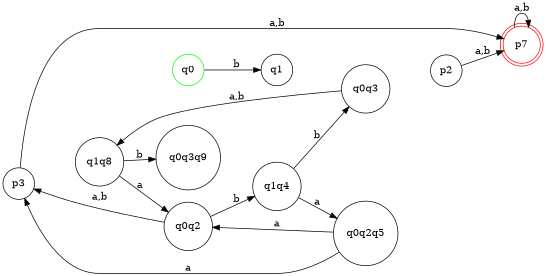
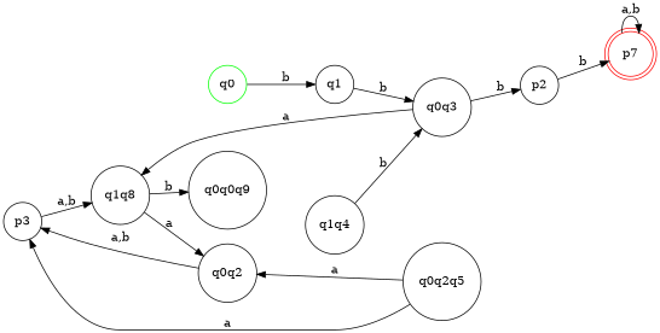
  digraph {
    rankdir=LR
    node [shape=circle]
    n1 [color=red label=p7 shape=doublecircle]
    q0 [color=green]
    q1
    q0q3
    q0q2
    p3
    q1q4
    q1q8
    p2
    q0q2q5
-   q0q3q9
+   q0q3q9 [label=q0q0q9]
    n1 -> n1 [label="a,b"]
    q0 -> q1 [label=b]
-   q0q3 -> q1q8 [label="a,b"]
+   q1 -> q0q3 [label=b]
+   q0q3 -> q1q8 [label=a]
+   q0q3 -> p2 [label=b]
    q0q2 -> p3 [label="a,b"]
-   q0q2 -> q1q4 [label=b]
-   p3 -> n1 [label="a,b"]
+   p3 -> q1q8 [label="a,b"]
    q1q4 -> q0q3 [label=b]
-   q1q4 -> q0q2q5 [label=a]
    q1q8 -> q0q2 [label=a]
    q1q8 -> q0q3q9 [label=b]
-   p2 -> n1 [label="a,b"]
+   p2 -> n1 [label=b]
    q0q2q5 -> q0q2 [label=a]
    q0q2q5 -> p3 [label=a]
  }
